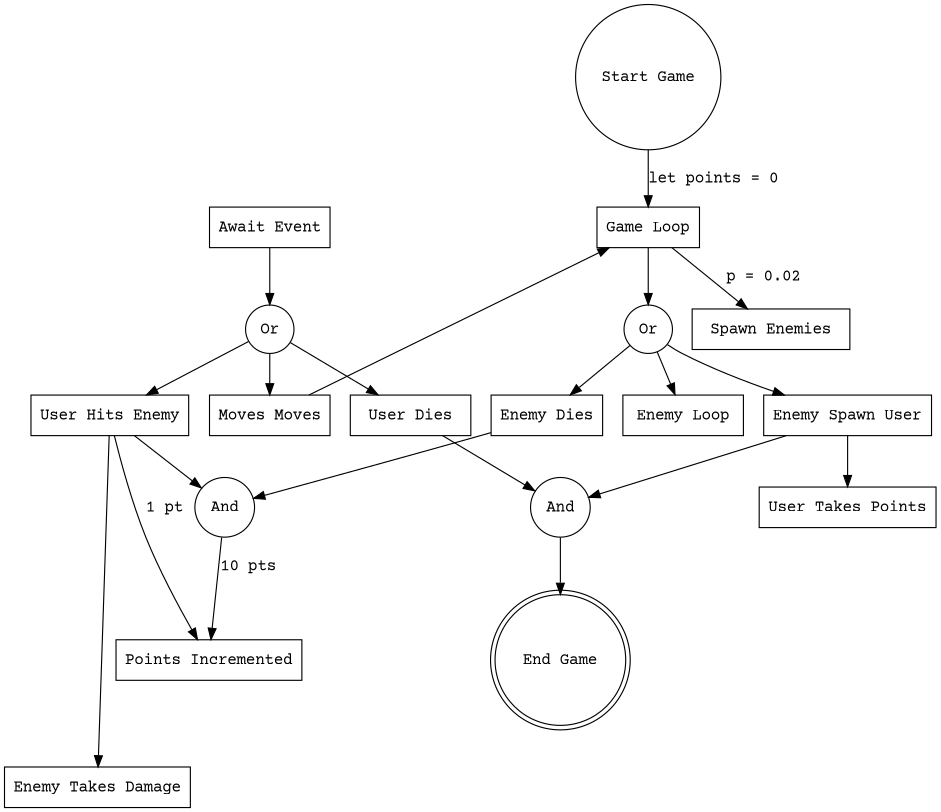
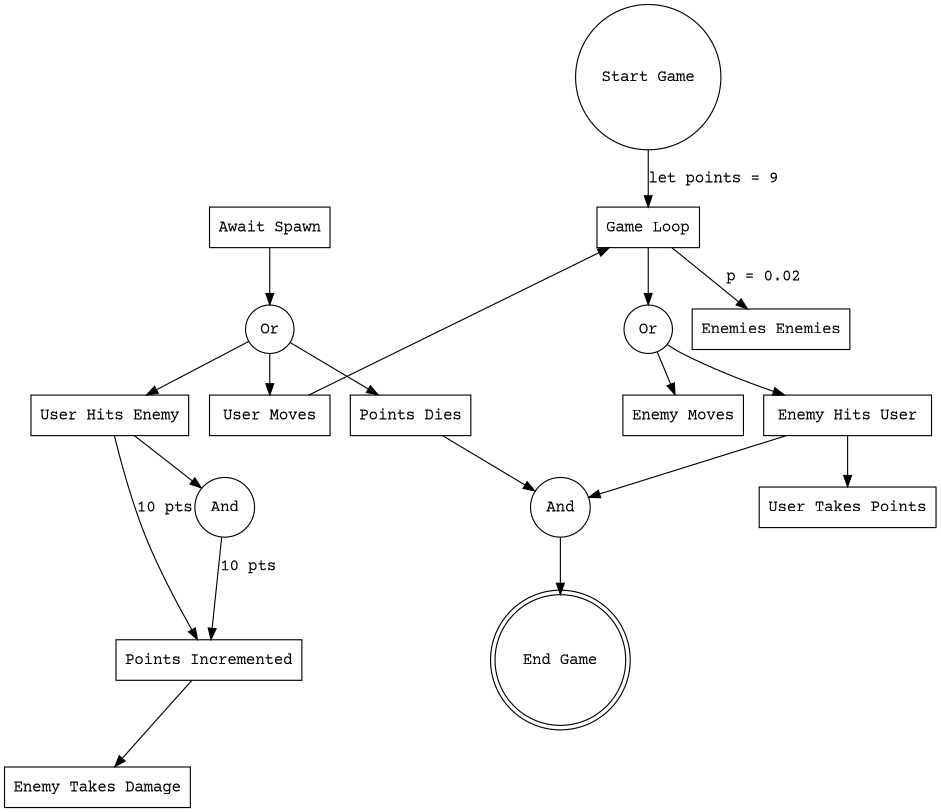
  digraph {
    fontname="Courier Prime"
    node [fontname="Courier Prime" shape=rectangle]
    edge [fontname="Courier Prime"]
    n1 [label="Start Game" shape=circle]
-   n2 [label="Await Event"]
+   n2 [label="Await Spawn"]
    n3 [label="Game Loop"]
    n4 [label="End Game" shape=doublecircle]
    n5 [label=Or shape=circle]
-   n6 [label="Spawn Enemies"]
+   n6 [label="Enemies Enemies"]
    n7 [label=Or shape=circle]
    n8 [label="User Takes Points"]
    n9 [label="Enemy Takes Damage"]
    n10 [label="User Hits Enemy"]
    n11 [label="Points Incremented"]
    n12 [label=And shape=circle]
-   n13 [label="Enemy Spawn User"]
+   n13 [label="Enemy Hits User"]
    n14 [label=And shape=circle]
-   n15 [label="User Dies"]
-   n16 [label="Enemy Dies"]
-   n17 [label="Moves Moves"]
-   n18 [label="Enemy Loop"]
+   n15 [label="Points Dies"]
+   n17 [label="User Moves"]
+   n18 [label="Enemy Moves"]
    subgraph sub_1 {
      rank=higher
      n1
    }
    subgraph sub_2 {
      rank=same
      n2
      n3
    }
    subgraph sub_3 {
      rank=lower
      n4
    }
-   n1 -> n3 [label="let points = 0"]
+   n1 -> n3 [label="let points = 9"]
    n2 -> n5
    n3 -> n6 [label=" p = 0.02"]
    n3 -> n7
    n5 -> n10
    n5 -> n15
    n5 -> n17
    n7 -> n13
-   n7 -> n16
    n7 -> n18
-   n10 -> n9
-   n10 -> n11 [label="1 pt"]
+   n11 -> n9
+   n10 -> n11 [label="10 pts"]
    n10 -> n12
    n12 -> n11 [label="10 pts"]
    n13 -> n8
    n13 -> n14
    n14 -> n4
    n15 -> n14
-   n16 -> n12
    n17 -> n3
  }
